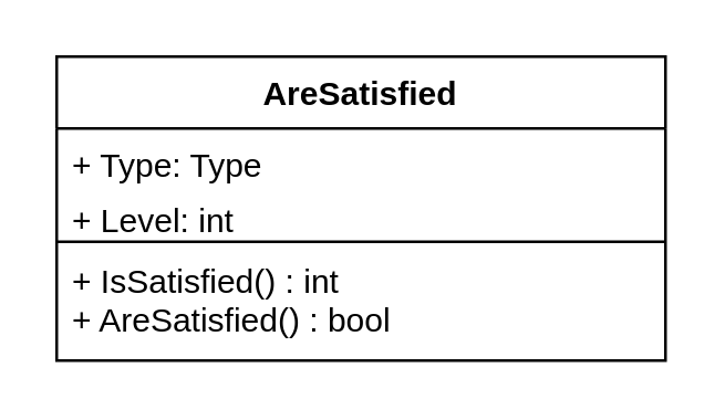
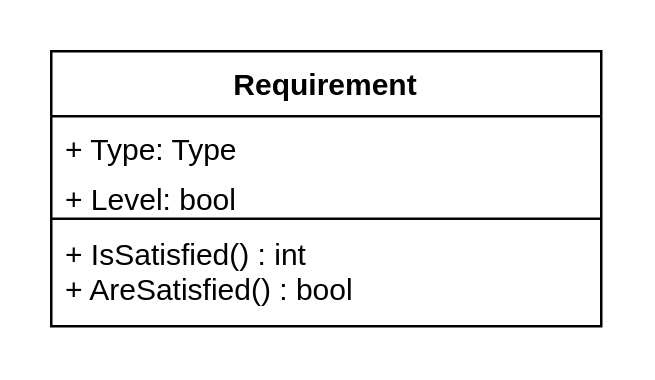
  <mxCell id="0" />
  <mxCell id="1" parent="0" />
- <mxCell id="2" value="AreSatisfied" style="swimlane;fontStyle=1;align=center;verticalAlign=top;childLayout=stackLayout;horizontal=1;startSize=26;horizontalStack=0;resizeParent=1;resizeParentMax=0;resizeLast=0;collapsible=1;marginBottom=0;" parent="1" vertex="1"><mxGeometry x="20" y="20" width="220" height="110" as="geometry"><mxRectangle x="10" y="10" width="70" height="26" as="alternateBounds" /></mxGeometry></mxCell>
+ <mxCell id="2" value="Requirement" style="swimlane;fontStyle=1;align=center;verticalAlign=top;childLayout=stackLayout;horizontal=1;startSize=26;horizontalStack=0;resizeParent=1;resizeParentMax=0;resizeLast=0;collapsible=1;marginBottom=0;" parent="1" vertex="1"><mxGeometry x="20" y="20" width="220" height="110" as="geometry"><mxRectangle x="10" y="10" width="70" height="26" as="alternateBounds" /></mxGeometry></mxCell>
  <mxCell id="3" value="+ Type: Type" style="text;strokeColor=none;fillColor=none;align=left;verticalAlign=top;spacingLeft=4;spacingRight=4;overflow=hidden;rotatable=0;points=[[0,0.5],[1,0.5]];portConstraint=eastwest;" parent="2" vertex="1"><mxGeometry y="26" width="220" height="20" as="geometry" /></mxCell>
- <mxCell id="4" value="+ Level: int" style="text;strokeColor=none;fillColor=none;align=left;verticalAlign=top;spacingLeft=4;spacingRight=4;overflow=hidden;rotatable=0;points=[[0,0.5],[1,0.5]];portConstraint=eastwest;" parent="2" vertex="1"><mxGeometry y="46" width="220" height="20" as="geometry" /></mxCell>
+ <mxCell id="4" value="+ Level: bool" style="text;strokeColor=none;fillColor=none;align=left;verticalAlign=top;spacingLeft=4;spacingRight=4;overflow=hidden;rotatable=0;points=[[0,0.5],[1,0.5]];portConstraint=eastwest;" parent="2" vertex="1"><mxGeometry y="46" width="220" height="20" as="geometry" /></mxCell>
  <mxCell id="5" value="" style="line;strokeWidth=1;fillColor=none;align=left;verticalAlign=middle;spacingTop=-1;spacingLeft=3;spacingRight=3;rotatable=0;labelPosition=right;points=[];portConstraint=eastwest;" parent="2" vertex="1"><mxGeometry y="66" width="220" height="2" as="geometry" /></mxCell>
  <mxCell id="6" value="+ IsSatisfied() : int&#10;+ AreSatisfied() : bool" style="text;strokeColor=none;fillColor=none;align=left;verticalAlign=top;spacingLeft=4;spacingRight=4;overflow=hidden;rotatable=0;points=[[0,0.5],[1,0.5]];portConstraint=eastwest;" parent="2" vertex="1"><mxGeometry y="68" width="220" height="42" as="geometry" /></mxCell>
